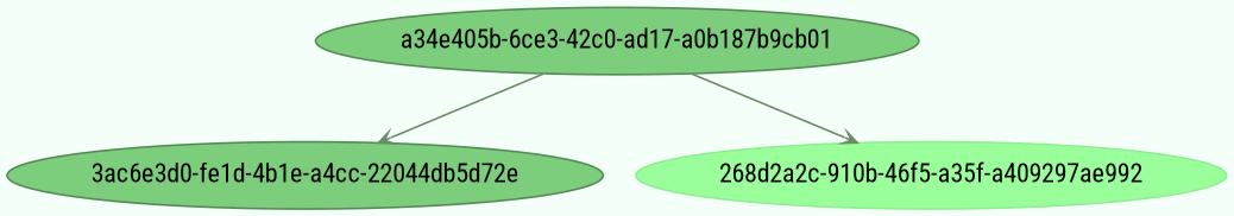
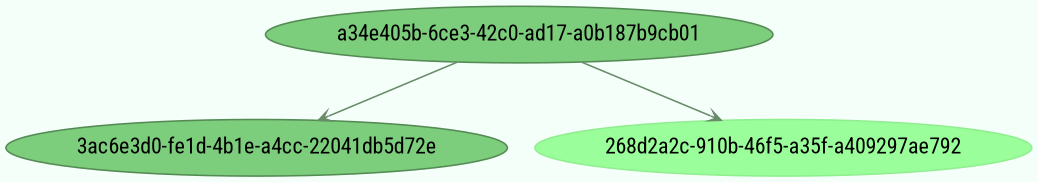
  digraph {
    arrowhead=vee
    bgcolor=mintcream
    fontname="Roboto Condensed"
    root="a34e405b-6ce3-42c0-ad17-a0b187b9cb01"
    shape=oval
    style=filled
    node [arrowhead=vee color=palegreen4 fillcolor=palegreen3 fontname="Roboto Condensed" shape=oval style=filled]
    edge [arrowcolor=black arrowhead=vee arrowsize=0.7 color=darkseagreen4 fontname="Roboto Condensed" shape=oval style=filled]
    "a34e405b-6ce3-42c0-ad17-a0b187b9cb01"
-   "3ac6e3d0-fe1d-4b1e-a4cc-22041db5d72e" [label="3ac6e3d0-fe1d-4b1e-a4cc-22044db5d72e"]
-   "268d2a2c-910b-46f5-a35f-a409297ae792" [color=palegreen2 fillcolor=palegreen1 label="268d2a2c-910b-46f5-a35f-a409297ae992"]
+   "3ac6e3d0-fe1d-4b1e-a4cc-22041db5d72e"
+   "268d2a2c-910b-46f5-a35f-a409297ae792" [color=palegreen2 fillcolor=palegreen1]
    "a34e405b-6ce3-42c0-ad17-a0b187b9cb01" -> "3ac6e3d0-fe1d-4b1e-a4cc-22041db5d72e"
    "a34e405b-6ce3-42c0-ad17-a0b187b9cb01" -> "268d2a2c-910b-46f5-a35f-a409297ae792"
  }
